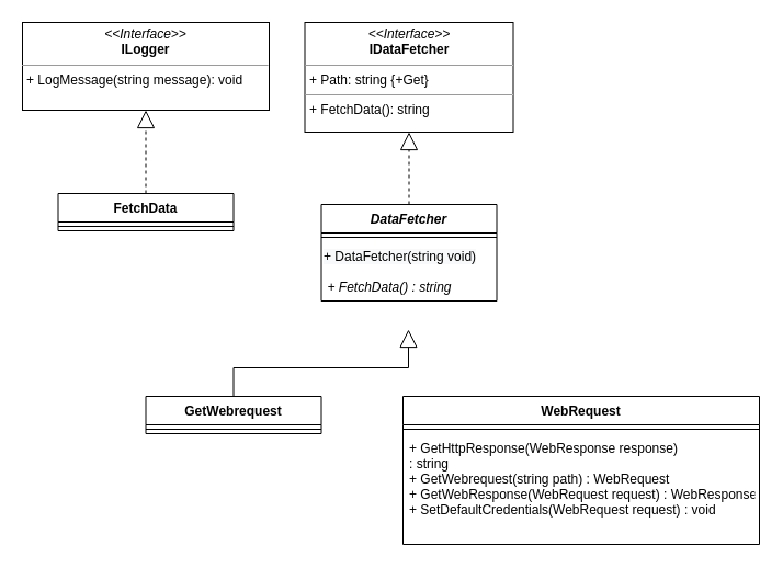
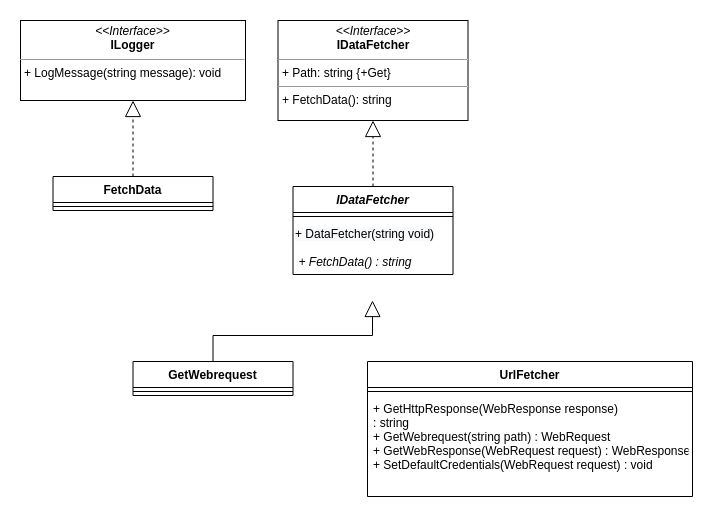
  <mxCell id="0" />
  <mxCell id="1" parent="0" />
  <mxCell id="2" value="&lt;p style=&quot;margin: 0px ; margin-top: 4px ; text-align: center&quot;&gt;&lt;i&gt;&amp;lt;&amp;lt;Interface&amp;gt;&amp;gt;&lt;/i&gt;&lt;br&gt;&lt;b&gt;ILogger&lt;/b&gt;&lt;/p&gt;&lt;hr size=&quot;1&quot;&gt;&lt;p style=&quot;margin: 0px ; margin-left: 4px&quot;&gt;&lt;span&gt;+ LogMessage(string message): void&lt;/span&gt;&lt;/p&gt;" style="verticalAlign=top;align=left;overflow=fill;fontSize=12;fontFamily=Helvetica;html=1;" vertex="1" parent="1"><mxGeometry x="20" y="20" width="225" height="80" as="geometry" /></mxCell>
  <mxCell id="3" style="edgeStyle=orthogonalEdgeStyle;rounded=0;orthogonalLoop=1;jettySize=auto;html=1;exitX=0.5;exitY=0;exitDx=0;exitDy=0;endArrow=block;endFill=0;endSize=14;dashed=1;" edge="1" parent="1" source="4" target="2"><mxGeometry relative="1" as="geometry" /></mxCell>
  <mxCell id="4" value="FetchData" style="swimlane;fontStyle=1;align=center;verticalAlign=top;childLayout=stackLayout;horizontal=1;startSize=26;horizontalStack=0;resizeParent=1;resizeParentMax=0;resizeLast=0;collapsible=1;marginBottom=0;" vertex="1" parent="1"><mxGeometry x="52.5" y="176" width="160" height="34" as="geometry" /></mxCell>
  <mxCell id="5" value="" style="line;strokeWidth=1;fillColor=none;align=left;verticalAlign=middle;spacingTop=-1;spacingLeft=3;spacingRight=3;rotatable=0;labelPosition=right;points=[];portConstraint=eastwest;" vertex="1" parent="4"><mxGeometry y="26" width="160" height="8" as="geometry" /></mxCell>
  <mxCell id="6" style="edgeStyle=orthogonalEdgeStyle;rounded=0;orthogonalLoop=1;jettySize=auto;html=1;exitX=0.5;exitY=0;exitDx=0;exitDy=0;endArrow=block;endFill=0;endSize=14;" edge="1" parent="1"><mxGeometry relative="1" as="geometry"><mxPoint x="212.5" y="361" as="sourcePoint" /><mxPoint x="372.01" y="300" as="targetPoint" /><Array as="points"><mxPoint x="212" y="335" /><mxPoint x="372" y="335" /></Array></mxGeometry></mxCell>
  <mxCell id="7" value="GetWebrequest" style="swimlane;fontStyle=1;align=center;verticalAlign=top;childLayout=stackLayout;horizontal=1;startSize=26;horizontalStack=0;resizeParent=1;resizeParentMax=0;resizeLast=0;collapsible=1;marginBottom=0;" vertex="1" parent="1"><mxGeometry x="132.5" y="361" width="160" height="34" as="geometry" /></mxCell>
  <mxCell id="8" value="" style="line;strokeWidth=1;fillColor=none;align=left;verticalAlign=middle;spacingTop=-1;spacingLeft=3;spacingRight=3;rotatable=0;labelPosition=right;points=[];portConstraint=eastwest;" vertex="1" parent="7"><mxGeometry y="26" width="160" height="8" as="geometry" /></mxCell>
- <mxCell id="9" value="WebRequest" style="swimlane;fontStyle=1;align=center;verticalAlign=top;childLayout=stackLayout;horizontal=1;startSize=26;horizontalStack=0;resizeParent=1;resizeParentMax=0;resizeLast=0;collapsible=1;marginBottom=0;" vertex="1" parent="1"><mxGeometry x="367" y="361" width="325" height="135" as="geometry" /></mxCell>
+ <mxCell id="9" value="UrlFetcher" style="swimlane;fontStyle=1;align=center;verticalAlign=top;childLayout=stackLayout;horizontal=1;startSize=26;horizontalStack=0;resizeParent=1;resizeParentMax=0;resizeLast=0;collapsible=1;marginBottom=0;" vertex="1" parent="1"><mxGeometry x="367" y="361" width="325" height="135" as="geometry" /></mxCell>
  <mxCell id="10" value="" style="line;strokeWidth=1;fillColor=none;align=left;verticalAlign=middle;spacingTop=-1;spacingLeft=3;spacingRight=3;rotatable=0;labelPosition=right;points=[];portConstraint=eastwest;" vertex="1" parent="9"><mxGeometry y="26" width="325" height="8" as="geometry" /></mxCell>
  <mxCell id="11" value="+ GetHttpResponse(WebResponse response)&#10;: string&#10;+ GetWebrequest(string path) : WebRequest&#10;+ GetWebResponse(WebRequest request) : WebResponse&#10;+ SetDefaultCredentials(WebRequest request) : void" style="text;strokeColor=none;fillColor=none;align=left;verticalAlign=top;spacingLeft=4;spacingRight=4;overflow=hidden;rotatable=0;points=[[0,0.5],[1,0.5]];portConstraint=eastwest;" vertex="1" parent="9"><mxGeometry y="34" width="325" height="101" as="geometry" /></mxCell>
  <mxCell id="12" style="edgeStyle=orthogonalEdgeStyle;rounded=0;orthogonalLoop=1;jettySize=auto;html=1;exitX=0.5;exitY=0;exitDx=0;exitDy=0;dashed=1;endArrow=block;endFill=0;endSize=14;" edge="1" parent="1" source="13" target="17"><mxGeometry relative="1" as="geometry" /></mxCell>
- <mxCell id="13" value="DataFetcher" style="swimlane;fontStyle=3;align=center;verticalAlign=top;childLayout=stackLayout;horizontal=1;startSize=26;horizontalStack=0;resizeParent=1;resizeParentMax=0;resizeLast=0;collapsible=1;marginBottom=0;" vertex="1" parent="1"><mxGeometry x="292.5" y="186" width="160" height="88" as="geometry" /></mxCell>
+ <mxCell id="13" value="IDataFetcher" style="swimlane;fontStyle=3;align=center;verticalAlign=top;childLayout=stackLayout;horizontal=1;startSize=26;horizontalStack=0;resizeParent=1;resizeParentMax=0;resizeLast=0;collapsible=1;marginBottom=0;" vertex="1" parent="1"><mxGeometry x="292.5" y="186" width="160" height="88" as="geometry" /></mxCell>
  <mxCell id="14" value="" style="line;strokeWidth=1;fillColor=none;align=left;verticalAlign=middle;spacingTop=-1;spacingLeft=3;spacingRight=3;rotatable=0;labelPosition=right;points=[];portConstraint=eastwest;" vertex="1" parent="13"><mxGeometry y="26" width="160" height="8" as="geometry" /></mxCell>
  <mxCell id="15" value="&lt;span style=&quot;color: rgb(0, 0, 0); font-family: helvetica; font-size: 12px; font-style: normal; font-weight: 400; letter-spacing: normal; text-align: left; text-indent: 0px; text-transform: none; word-spacing: 0px; background-color: rgb(248, 249, 250); display: inline; float: none;&quot;&gt;+ DataFetcher(string void)&lt;/span&gt;" style="text;whiteSpace=wrap;html=1;" vertex="1" parent="13"><mxGeometry y="34" width="160" height="28" as="geometry" /></mxCell>
  <mxCell id="16" value="+ FetchData() : string" style="text;strokeColor=none;fillColor=none;align=left;verticalAlign=top;spacingLeft=4;spacingRight=4;overflow=hidden;rotatable=0;points=[[0,0.5],[1,0.5]];portConstraint=eastwest;fontStyle=2" vertex="1" parent="13"><mxGeometry y="62" width="160" height="26" as="geometry" /></mxCell>
  <mxCell id="17" value="&lt;p style=&quot;margin: 0px ; margin-top: 4px ; text-align: center&quot;&gt;&lt;i&gt;&amp;lt;&amp;lt;Interface&amp;gt;&amp;gt;&lt;/i&gt;&lt;br&gt;&lt;b&gt;IDataFetcher&lt;/b&gt;&lt;/p&gt;&lt;hr size=&quot;1&quot;&gt;&lt;p style=&quot;margin: 0px ; margin-left: 4px&quot;&gt;+ Path: string {+Get}&lt;br&gt;&lt;/p&gt;&lt;hr size=&quot;1&quot;&gt;&lt;p style=&quot;margin: 0px ; margin-left: 4px&quot;&gt;+ FetchData(): string&lt;br&gt;&lt;/p&gt;" style="verticalAlign=top;align=left;overflow=fill;fontSize=12;fontFamily=Helvetica;html=1;" vertex="1" parent="1"><mxGeometry x="277.5" y="20" width="190" height="100" as="geometry" /></mxCell>
